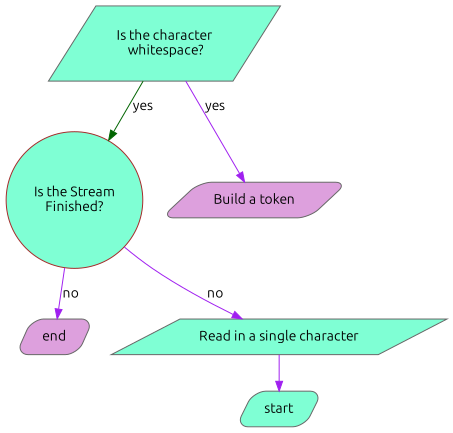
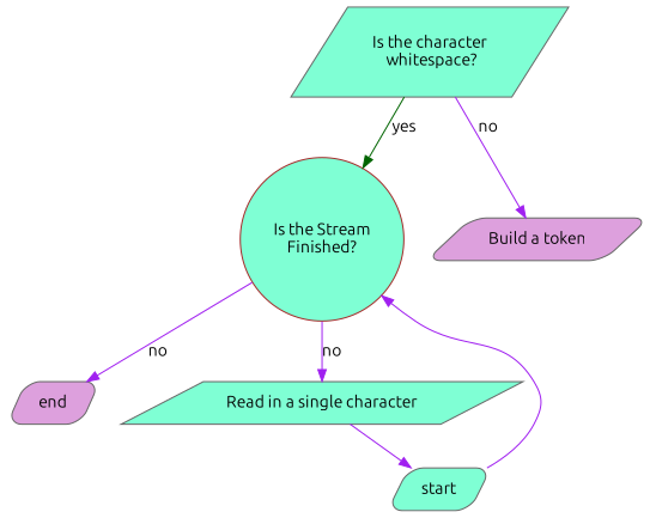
  digraph {
    fontname=Ubuntu
    node [color=gray40 fillcolor=aquamarine fontname=Ubuntu shape=parallelogram style=filled]
    edge [color=purple fontname=Ubuntu]
    n1 [color=brown label="Is the Stream\nFinished?" shape=circle]
    start [style="rounded,filled"]
    end [fillcolor=plum style="rounded,filled"]
    n4 [label="Read in a single character"]
    n5 [label="Is the character\n whitespace?"]
    n6 [fillcolor=plum label="Build a token" style="rounded,filled"]
    n1 -> end [label=no]
    n1 -> n4 [label=no]
+   start -> n1
    n4 -> start
    n5 -> n1 [color=darkgreen label=yes]
-   n5 -> n6 [label=yes]
+   n5 -> n6 [label=no]
  }
